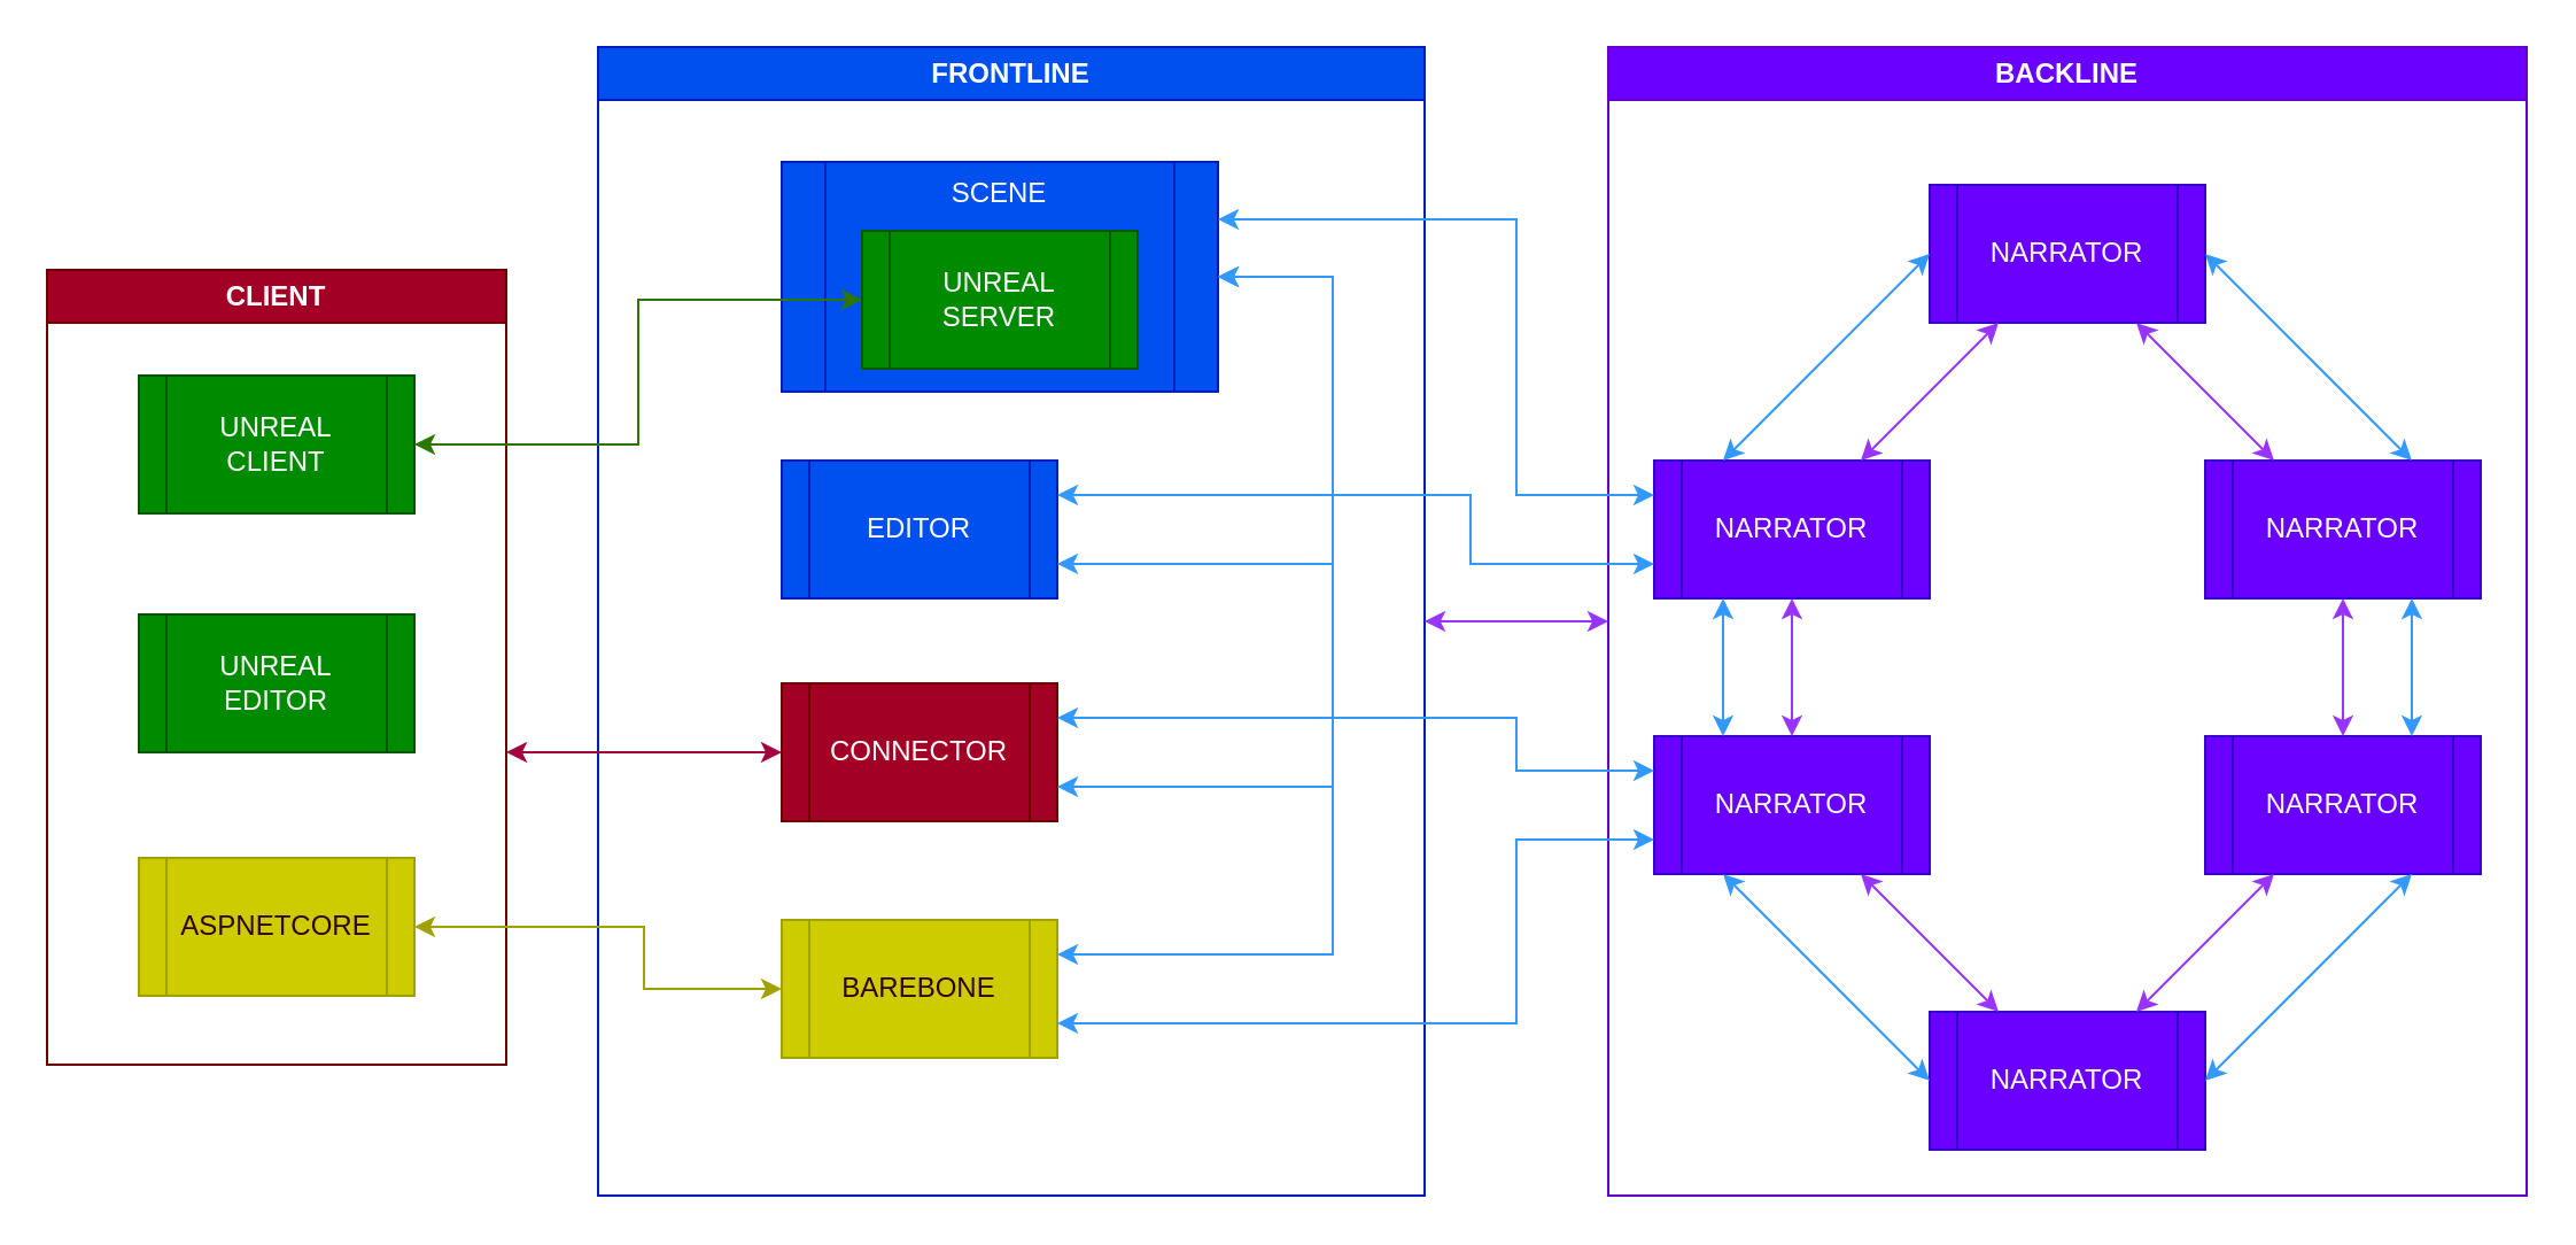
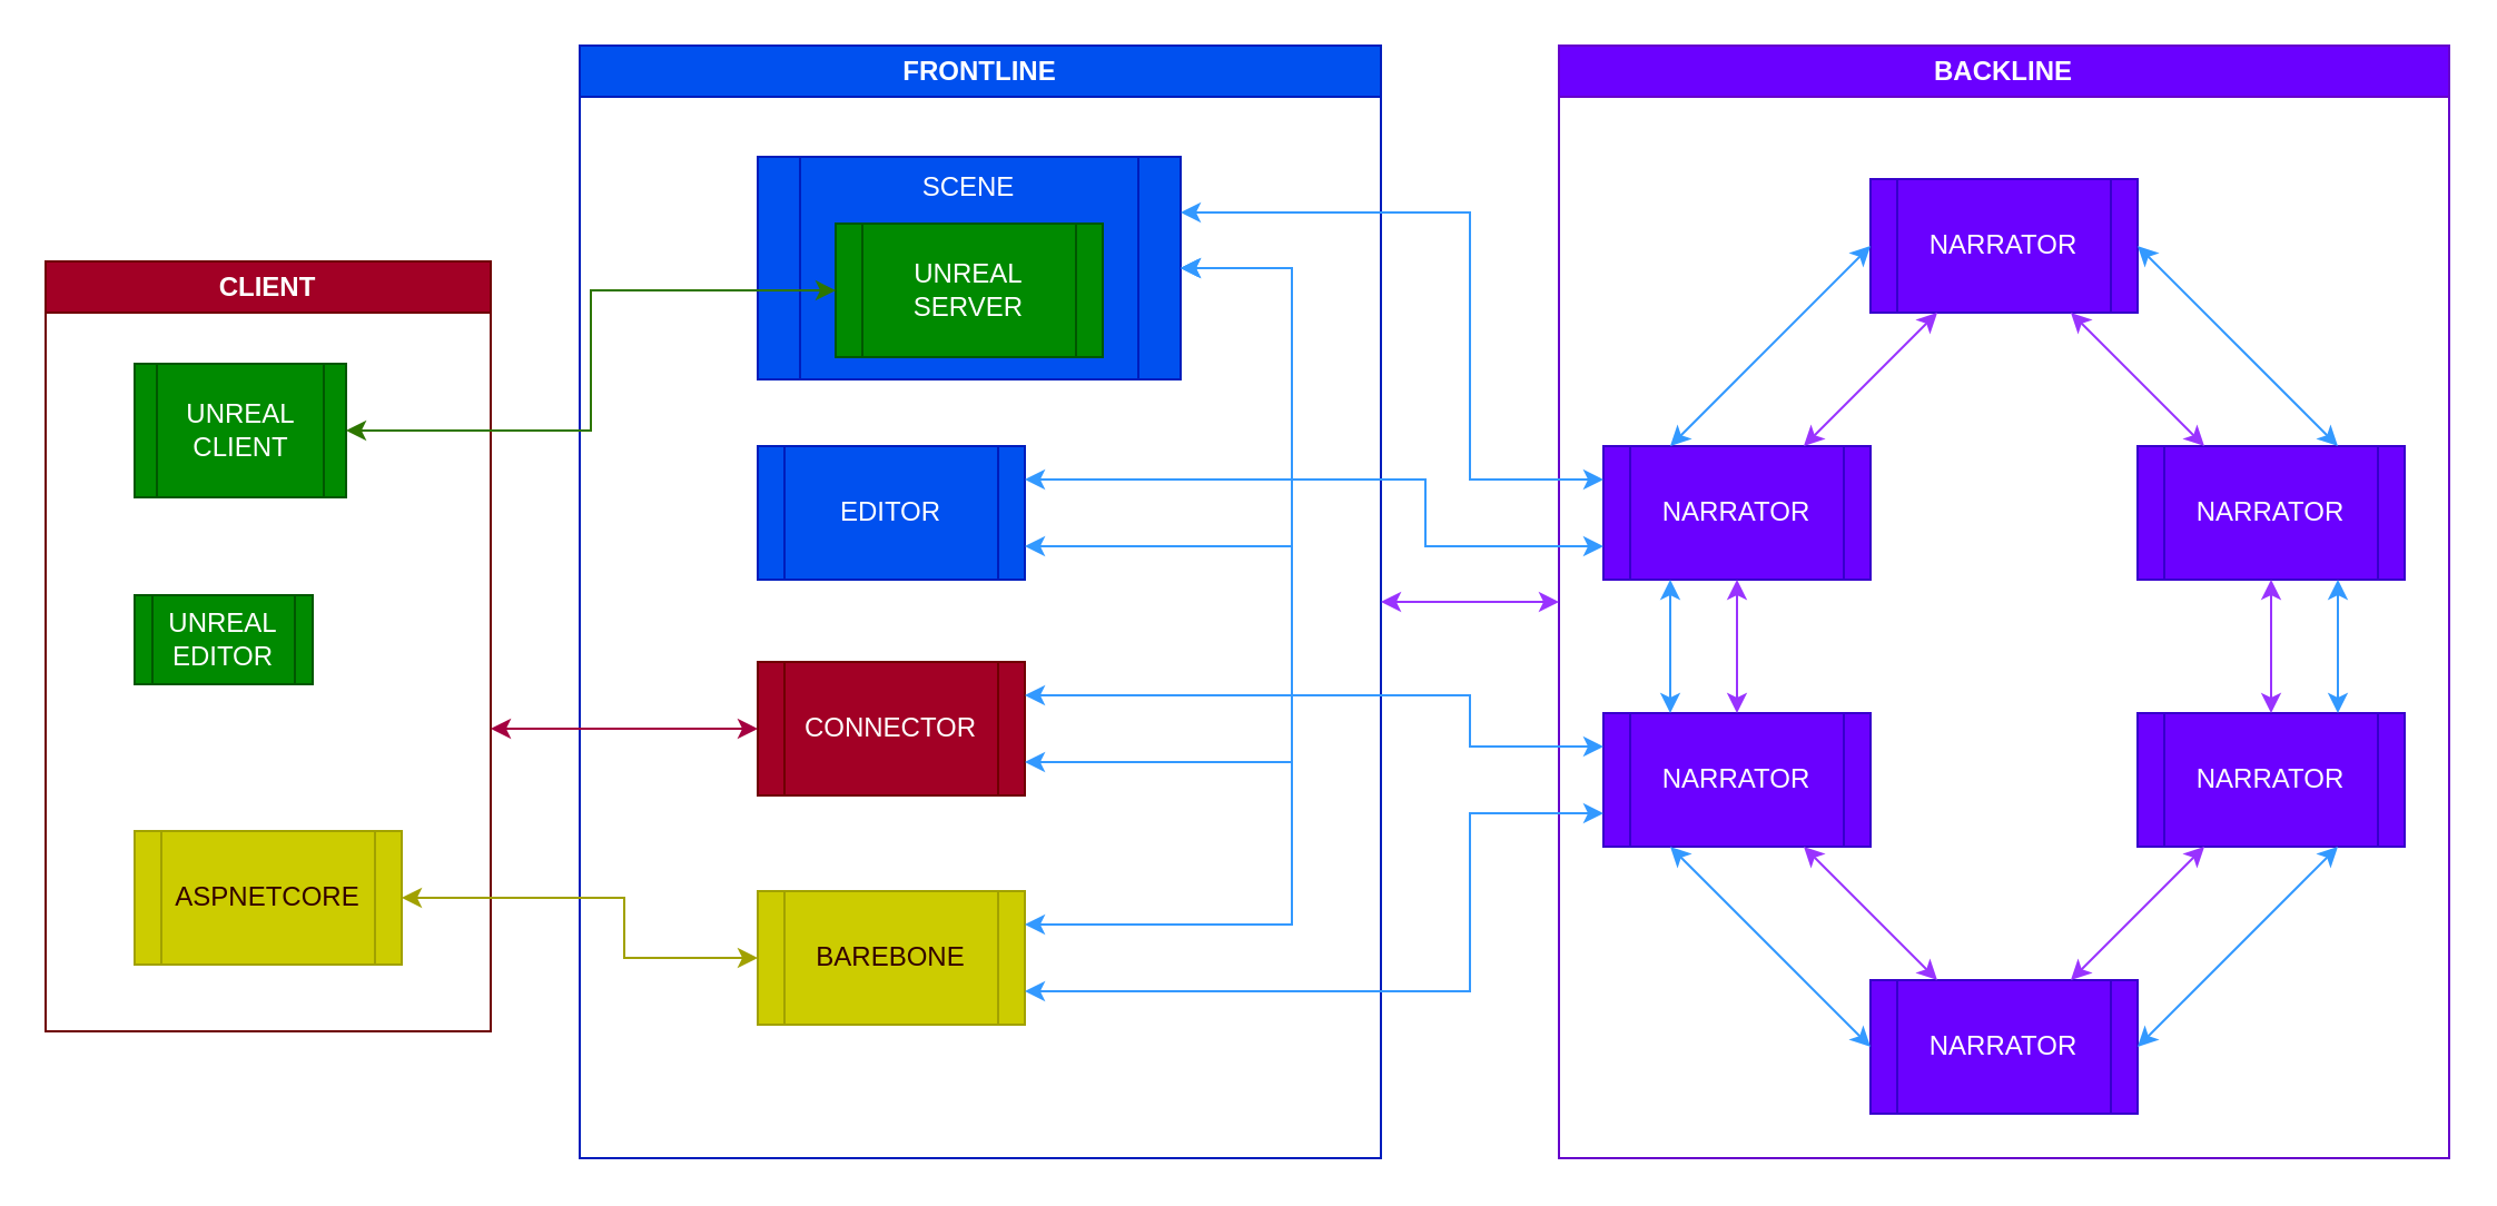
  <mxCell id="0" />
  <mxCell id="1" parent="0" />
  <mxCell id="2" value="FRONTLINE" style="swimlane;whiteSpace=wrap;html=1;fillColor=#0050ef;fontColor=#ffffff;strokeColor=#001DBC;" vertex="1" parent="1"><mxGeometry x="260" y="20" width="360" height="500" as="geometry" /></mxCell>
  <mxCell id="3" value="CONNECTOR" style="shape=process;whiteSpace=wrap;html=1;backgroundOutline=1;fillColor=#a20025;fontColor=#ffffff;strokeColor=#6F0000;" vertex="1" parent="2"><mxGeometry x="80" y="277" width="120" height="60" as="geometry" /></mxCell>
  <mxCell id="4" value="SCENE" style="shape=process;whiteSpace=wrap;html=1;backgroundOutline=1;verticalAlign=top;align=center;fillColor=#0050ef;fontColor=#ffffff;strokeColor=#001DBC;" vertex="1" parent="2"><mxGeometry x="80" y="50" width="190" height="100" as="geometry" /></mxCell>
  <mxCell id="5" value="EDITOR" style="shape=process;whiteSpace=wrap;html=1;backgroundOutline=1;fillColor=#0050ef;fontColor=#ffffff;strokeColor=#001DBC;" vertex="1" parent="2"><mxGeometry x="80" y="180" width="120" height="60" as="geometry" /></mxCell>
  <mxCell id="6" value="BAREBONE" style="shape=process;whiteSpace=wrap;html=1;backgroundOutline=1;fillColor=#CCCC00;fontColor=#330000;strokeColor=#A1A100;" vertex="1" parent="2"><mxGeometry x="80" y="380" width="120" height="60" as="geometry" /></mxCell>
  <mxCell id="7" value="UNREAL&lt;br&gt;SERVER" style="shape=process;whiteSpace=wrap;html=1;backgroundOutline=1;fillColor=#008a00;fontColor=#ffffff;strokeColor=#005700;" vertex="1" parent="2"><mxGeometry x="115" y="80" width="120" height="60" as="geometry" /></mxCell>
  <mxCell id="8" value="" style="endArrow=open;startArrow=classic;html=1;rounded=0;exitX=1;exitY=0.75;exitDx=0;exitDy=0;edgeStyle=orthogonalEdgeStyle;entryX=1;entryY=0.5;entryDx=0;entryDy=0;fillColor=#0050ef;strokeColor=#3399FF;" edge="1" parent="2" source="3" target="4"><mxGeometry width="50" height="50" relative="1" as="geometry"><mxPoint x="270" y="320" as="sourcePoint" /><mxPoint x="320" y="270" as="targetPoint" /><Array as="points"><mxPoint x="320" y="322" /><mxPoint x="320" y="100" /></Array></mxGeometry></mxCell>
  <mxCell id="9" value="" style="endArrow=classic;startArrow=classic;html=1;rounded=0;exitX=1;exitY=0.75;exitDx=0;exitDy=0;edgeStyle=orthogonalEdgeStyle;entryX=1;entryY=0.5;entryDx=0;entryDy=0;fillColor=#0050ef;strokeColor=#3399FF;" edge="1" parent="2" source="5" target="4"><mxGeometry width="50" height="50" relative="1" as="geometry"><mxPoint x="210" y="317" as="sourcePoint" /><mxPoint x="280" y="110" as="targetPoint" /><Array as="points"><mxPoint x="320" y="225" /><mxPoint x="320" y="100" /></Array></mxGeometry></mxCell>
  <mxCell id="10" value="" style="endArrow=classic;startArrow=classic;html=1;rounded=0;exitX=1;exitY=0.25;exitDx=0;exitDy=0;edgeStyle=orthogonalEdgeStyle;entryX=1;entryY=0.5;entryDx=0;entryDy=0;fillColor=#0050ef;strokeColor=#3399FF;" edge="1" parent="2" source="6" target="4"><mxGeometry width="50" height="50" relative="1" as="geometry"><mxPoint x="200" y="410.5" as="sourcePoint" /><mxPoint x="270" y="203.5" as="targetPoint" /><Array as="points"><mxPoint x="320" y="395" /><mxPoint x="320" y="100" /></Array></mxGeometry></mxCell>
  <mxCell id="11" value="BACKLINE" style="swimlane;whiteSpace=wrap;html=1;fillColor=#6a00ff;fontColor=#ffffff;strokeColor=#6600CC;" vertex="1" parent="1"><mxGeometry x="700" y="20" width="400" height="500" as="geometry" /></mxCell>
  <mxCell id="12" value="NARRATOR" style="shape=process;whiteSpace=wrap;html=1;backgroundOutline=1;fillColor=#6a00ff;fontColor=#ffffff;strokeColor=#3700CC;" vertex="1" parent="11"><mxGeometry x="260" y="180" width="120" height="60" as="geometry" /></mxCell>
  <mxCell id="13" value="NARRATOR" style="shape=process;whiteSpace=wrap;html=1;backgroundOutline=1;fillColor=#6a00ff;fontColor=#ffffff;strokeColor=#3700CC;" vertex="1" parent="11"><mxGeometry x="20" y="180" width="120" height="60" as="geometry" /></mxCell>
  <mxCell id="14" value="NARRATOR" style="shape=process;whiteSpace=wrap;html=1;backgroundOutline=1;fillColor=#6a00ff;fontColor=#ffffff;strokeColor=#3700CC;" vertex="1" parent="11"><mxGeometry x="260" y="300" width="120" height="60" as="geometry" /></mxCell>
  <mxCell id="15" value="NARRATOR" style="shape=process;whiteSpace=wrap;html=1;backgroundOutline=1;fillColor=#6a00ff;fontColor=#ffffff;strokeColor=#3700CC;" vertex="1" parent="11"><mxGeometry x="20" y="300" width="120" height="60" as="geometry" /></mxCell>
  <mxCell id="16" value="NARRATOR" style="shape=process;whiteSpace=wrap;html=1;backgroundOutline=1;fillColor=#6a00ff;fontColor=#ffffff;strokeColor=#3700CC;" vertex="1" parent="11"><mxGeometry x="140" y="420" width="120" height="60" as="geometry" /></mxCell>
  <mxCell id="17" value="NARRATOR" style="shape=process;whiteSpace=wrap;html=1;backgroundOutline=1;fillColor=#6a00ff;fontColor=#ffffff;strokeColor=#3700CC;" vertex="1" parent="11"><mxGeometry x="140" y="60" width="120" height="60" as="geometry" /></mxCell>
  <mxCell id="18" value="" style="endArrow=classic;startArrow=classic;html=1;rounded=0;entryX=0.25;entryY=1;entryDx=0;entryDy=0;exitX=0.75;exitY=0;exitDx=0;exitDy=0;fillColor=#6a00ff;strokeColor=#9933FF;" edge="1" parent="11" source="13" target="17"><mxGeometry width="50" height="50" relative="1" as="geometry"><mxPoint x="-160" y="340" as="sourcePoint" /><mxPoint x="-110" y="290" as="targetPoint" /></mxGeometry></mxCell>
  <mxCell id="19" value="" style="endArrow=classic;startArrow=classic;html=1;rounded=0;entryX=0.75;entryY=1;entryDx=0;entryDy=0;exitX=0.25;exitY=0;exitDx=0;exitDy=0;fillColor=#6a00ff;strokeColor=#9933FF;" edge="1" parent="11" source="12" target="17"><mxGeometry width="50" height="50" relative="1" as="geometry"><mxPoint x="-160" y="340" as="sourcePoint" /><mxPoint x="-110" y="290" as="targetPoint" /></mxGeometry></mxCell>
  <mxCell id="20" value="" style="endArrow=classic;startArrow=classic;html=1;rounded=0;entryX=0.25;entryY=0;entryDx=0;entryDy=0;exitX=0.75;exitY=1;exitDx=0;exitDy=0;fillColor=#6a00ff;strokeColor=#9933FF;" edge="1" parent="11" source="15" target="16"><mxGeometry width="50" height="50" relative="1" as="geometry"><mxPoint x="-160" y="340" as="sourcePoint" /><mxPoint x="-110" y="290" as="targetPoint" /></mxGeometry></mxCell>
  <mxCell id="21" value="" style="endArrow=classic;startArrow=classic;html=1;rounded=0;entryX=0.25;entryY=1;entryDx=0;entryDy=0;exitX=0.75;exitY=0;exitDx=0;exitDy=0;fillColor=#6a00ff;strokeColor=#9933FF;" edge="1" parent="11" source="16" target="14"><mxGeometry width="50" height="50" relative="1" as="geometry"><mxPoint x="-160" y="340" as="sourcePoint" /><mxPoint x="-110" y="290" as="targetPoint" /></mxGeometry></mxCell>
  <mxCell id="22" value="" style="endArrow=classic;startArrow=classic;html=1;rounded=0;entryX=0.5;entryY=1;entryDx=0;entryDy=0;exitX=0.5;exitY=0;exitDx=0;exitDy=0;fillColor=#6a00ff;strokeColor=#9933FF;" edge="1" parent="11" source="15" target="13"><mxGeometry width="50" height="50" relative="1" as="geometry"><mxPoint x="-240" y="670" as="sourcePoint" /><mxPoint x="-190" y="620" as="targetPoint" /></mxGeometry></mxCell>
  <mxCell id="23" value="" style="endArrow=classic;startArrow=classic;html=1;rounded=0;entryX=0.5;entryY=1;entryDx=0;entryDy=0;exitX=0.5;exitY=0;exitDx=0;exitDy=0;fillColor=#6a00ff;strokeColor=#9933FF;" edge="1" parent="11" source="14" target="12"><mxGeometry width="50" height="50" relative="1" as="geometry"><mxPoint x="-210" y="620" as="sourcePoint" /><mxPoint x="-160" y="570" as="targetPoint" /></mxGeometry></mxCell>
  <mxCell id="24" value="" style="endArrow=classic;startArrow=classic;html=1;rounded=0;entryX=0;entryY=0.5;entryDx=0;entryDy=0;exitX=0.25;exitY=0;exitDx=0;exitDy=0;fillColor=#0050ef;strokeColor=#3399FF;" edge="1" parent="11" source="13" target="17"><mxGeometry width="50" height="50" relative="1" as="geometry"><mxPoint x="-140" y="650" as="sourcePoint" /><mxPoint x="-90" y="600" as="targetPoint" /></mxGeometry></mxCell>
  <mxCell id="25" value="" style="endArrow=classic;startArrow=classic;html=1;rounded=0;entryX=1;entryY=0.5;entryDx=0;entryDy=0;exitX=0.75;exitY=0;exitDx=0;exitDy=0;fillColor=#0050ef;strokeColor=#3399FF;" edge="1" parent="11" source="12" target="17"><mxGeometry width="50" height="50" relative="1" as="geometry"><mxPoint x="-300" y="410" as="sourcePoint" /><mxPoint x="-250" y="360" as="targetPoint" /></mxGeometry></mxCell>
  <mxCell id="26" value="" style="endArrow=classic;startArrow=classic;html=1;rounded=0;entryX=0.25;entryY=1;entryDx=0;entryDy=0;exitX=0.25;exitY=0;exitDx=0;exitDy=0;fillColor=#0050ef;strokeColor=#3399FF;" edge="1" parent="11" source="15" target="13"><mxGeometry width="50" height="50" relative="1" as="geometry"><mxPoint x="70" y="640" as="sourcePoint" /><mxPoint x="120" y="590" as="targetPoint" /></mxGeometry></mxCell>
  <mxCell id="27" value="" style="endArrow=classic;startArrow=classic;html=1;rounded=0;entryX=0.75;entryY=1;entryDx=0;entryDy=0;exitX=0.75;exitY=0;exitDx=0;exitDy=0;fillColor=#0050ef;strokeColor=#3399FF;" edge="1" parent="11" source="14" target="12"><mxGeometry width="50" height="50" relative="1" as="geometry"><mxPoint x="-300" y="410" as="sourcePoint" /><mxPoint x="-250" y="360" as="targetPoint" /></mxGeometry></mxCell>
  <mxCell id="28" value="" style="endArrow=classic;startArrow=classic;html=1;rounded=0;entryX=0.25;entryY=1;entryDx=0;entryDy=0;exitX=0;exitY=0.5;exitDx=0;exitDy=0;fillColor=#0050ef;strokeColor=#3399FF;" edge="1" parent="11" source="16" target="15"><mxGeometry width="50" height="50" relative="1" as="geometry"><mxPoint x="-300" y="410" as="sourcePoint" /><mxPoint x="-250" y="360" as="targetPoint" /></mxGeometry></mxCell>
  <mxCell id="29" value="" style="endArrow=classic;startArrow=classic;html=1;rounded=0;exitX=1;exitY=0.5;exitDx=0;exitDy=0;entryX=0.75;entryY=1;entryDx=0;entryDy=0;fillColor=#0050ef;strokeColor=#3399FF;" edge="1" parent="11" source="16" target="14"><mxGeometry width="50" height="50" relative="1" as="geometry"><mxPoint x="-300" y="410" as="sourcePoint" /><mxPoint x="-250" y="360" as="targetPoint" /></mxGeometry></mxCell>
  <mxCell id="30" value="CLIENT" style="swimlane;whiteSpace=wrap;html=1;fillColor=#a20025;fontColor=#ffffff;strokeColor=#6F0000;" vertex="1" parent="1"><mxGeometry x="20" y="117" width="200" height="346" as="geometry" /></mxCell>
- <mxCell id="31" value="UNREAL&lt;br&gt;CLIENT" style="shape=process;whiteSpace=wrap;html=1;backgroundOutline=1;fillColor=#008a00;fontColor=#ffffff;strokeColor=#005700;" vertex="1" parent="30"><mxGeometry x="40" y="46" width="120" height="60" as="geometry" /></mxCell>
+ <mxCell id="31" value="UNREAL&lt;br&gt;CLIENT" style="shape=process;whiteSpace=wrap;html=1;backgroundOutline=1;fillColor=#008a00;fontColor=#ffffff;strokeColor=#005700;" vertex="1" parent="30"><mxGeometry x="40" y="46" width="95" height="60" as="geometry" /></mxCell>
  <mxCell id="32" value="ASPNETCORE" style="shape=process;whiteSpace=wrap;html=1;backgroundOutline=1;fillColor=#CCCC00;fontColor=#330000;strokeColor=#A1A100;" vertex="1" parent="30"><mxGeometry x="40" y="256" width="120" height="60" as="geometry" /></mxCell>
- <mxCell id="33" value="UNREAL&lt;br&gt;EDITOR" style="shape=process;whiteSpace=wrap;html=1;backgroundOutline=1;fillColor=#008a00;fontColor=#ffffff;strokeColor=#005700;" vertex="1" parent="30"><mxGeometry x="40" y="150" width="120" height="60" as="geometry" /></mxCell>
+ <mxCell id="33" value="UNREAL&lt;br&gt;EDITOR" style="shape=process;whiteSpace=wrap;html=1;backgroundOutline=1;fillColor=#008a00;fontColor=#ffffff;strokeColor=#005700;" vertex="1" parent="30"><mxGeometry x="40" y="150" width="80" height="40" as="geometry" /></mxCell>
  <mxCell id="34" value="" style="endArrow=classic;startArrow=classic;html=1;rounded=0;exitX=1;exitY=0.5;exitDx=0;exitDy=0;entryX=0;entryY=0.5;entryDx=0;entryDy=0;edgeStyle=orthogonalEdgeStyle;fillColor=#60a917;strokeColor=#A1A100;" edge="1" parent="1" source="32" target="6"><mxGeometry width="50" height="50" relative="1" as="geometry"><mxPoint x="60" y="670" as="sourcePoint" /><mxPoint x="110" y="620" as="targetPoint" /><Array as="points"><mxPoint x="280" y="403" /><mxPoint x="280" y="430" /></Array></mxGeometry></mxCell>
  <mxCell id="35" value="" style="endArrow=classic;startArrow=classic;html=1;rounded=0;entryX=0;entryY=0.5;entryDx=0;entryDy=0;fillColor=#d80073;strokeColor=#A50040;" edge="1" parent="1" target="3"><mxGeometry width="50" height="50" relative="1" as="geometry"><mxPoint x="220" y="327" as="sourcePoint" /><mxPoint x="270" y="320" as="targetPoint" /></mxGeometry></mxCell>
  <mxCell id="36" value="" style="endArrow=classic;startArrow=classic;html=1;rounded=0;exitX=1;exitY=0.5;exitDx=0;exitDy=0;entryX=0;entryY=0.5;entryDx=0;entryDy=0;edgeStyle=orthogonalEdgeStyle;fillColor=#60a917;strokeColor=#2D7600;" edge="1" parent="1" source="31" target="7"><mxGeometry width="50" height="50" relative="1" as="geometry"><mxPoint x="400" y="430" as="sourcePoint" /><mxPoint x="450" y="380" as="targetPoint" /></mxGeometry></mxCell>
  <mxCell id="37" value="" style="endArrow=classic;startArrow=classic;html=1;rounded=0;exitX=1;exitY=0.5;exitDx=0;exitDy=0;entryX=0;entryY=0.5;entryDx=0;entryDy=0;strokeColor=#9933FF;" edge="1" parent="1" source="2" target="11"><mxGeometry width="50" height="50" relative="1" as="geometry"><mxPoint x="490" y="640" as="sourcePoint" /><mxPoint x="540" y="590" as="targetPoint" /></mxGeometry></mxCell>
  <mxCell id="38" value="" style="endArrow=classic;startArrow=classic;html=1;rounded=0;exitX=1;exitY=0.25;exitDx=0;exitDy=0;entryX=0;entryY=0.25;entryDx=0;entryDy=0;edgeStyle=orthogonalEdgeStyle;fillColor=#0050ef;strokeColor=#3399FF;" edge="1" parent="1" source="4" target="13"><mxGeometry width="50" height="50" relative="1" as="geometry"><mxPoint x="550" y="670" as="sourcePoint" /><mxPoint x="600" y="620" as="targetPoint" /><Array as="points"><mxPoint x="660" y="95" /><mxPoint x="660" y="215" /></Array></mxGeometry></mxCell>
  <mxCell id="39" value="" style="endArrow=classic;startArrow=classic;html=1;rounded=0;exitX=1;exitY=0.75;exitDx=0;exitDy=0;entryX=0;entryY=0.75;entryDx=0;entryDy=0;edgeStyle=orthogonalEdgeStyle;fillColor=#0050ef;strokeColor=#3399FF;" edge="1" parent="1" source="6" target="15"><mxGeometry width="50" height="50" relative="1" as="geometry"><mxPoint x="500" y="710" as="sourcePoint" /><mxPoint x="550" y="660" as="targetPoint" /><Array as="points"><mxPoint x="660" y="445" /><mxPoint x="660" y="365" /></Array></mxGeometry></mxCell>
  <mxCell id="40" value="" style="endArrow=classic;startArrow=classic;html=1;rounded=0;exitX=1;exitY=0.25;exitDx=0;exitDy=0;entryX=0;entryY=0.25;entryDx=0;entryDy=0;edgeStyle=orthogonalEdgeStyle;fillColor=#0050ef;strokeColor=#3399FF;" edge="1" parent="1" source="3" target="15"><mxGeometry width="50" height="50" relative="1" as="geometry"><mxPoint x="560" y="680" as="sourcePoint" /><mxPoint x="610" y="630" as="targetPoint" /><Array as="points"><mxPoint x="660" y="312" /><mxPoint x="660" y="335" /></Array></mxGeometry></mxCell>
  <mxCell id="41" value="" style="endArrow=classic;startArrow=classic;html=1;rounded=0;exitX=1;exitY=0.25;exitDx=0;exitDy=0;entryX=0;entryY=0.75;entryDx=0;entryDy=0;edgeStyle=orthogonalEdgeStyle;fillColor=#0050ef;strokeColor=#3399FF;" edge="1" parent="1" source="5" target="13"><mxGeometry width="50" height="50" relative="1" as="geometry"><mxPoint x="630" y="670" as="sourcePoint" /><mxPoint x="680" y="620" as="targetPoint" /><Array as="points"><mxPoint x="640" y="215" /><mxPoint x="640" y="245" /></Array></mxGeometry></mxCell>
